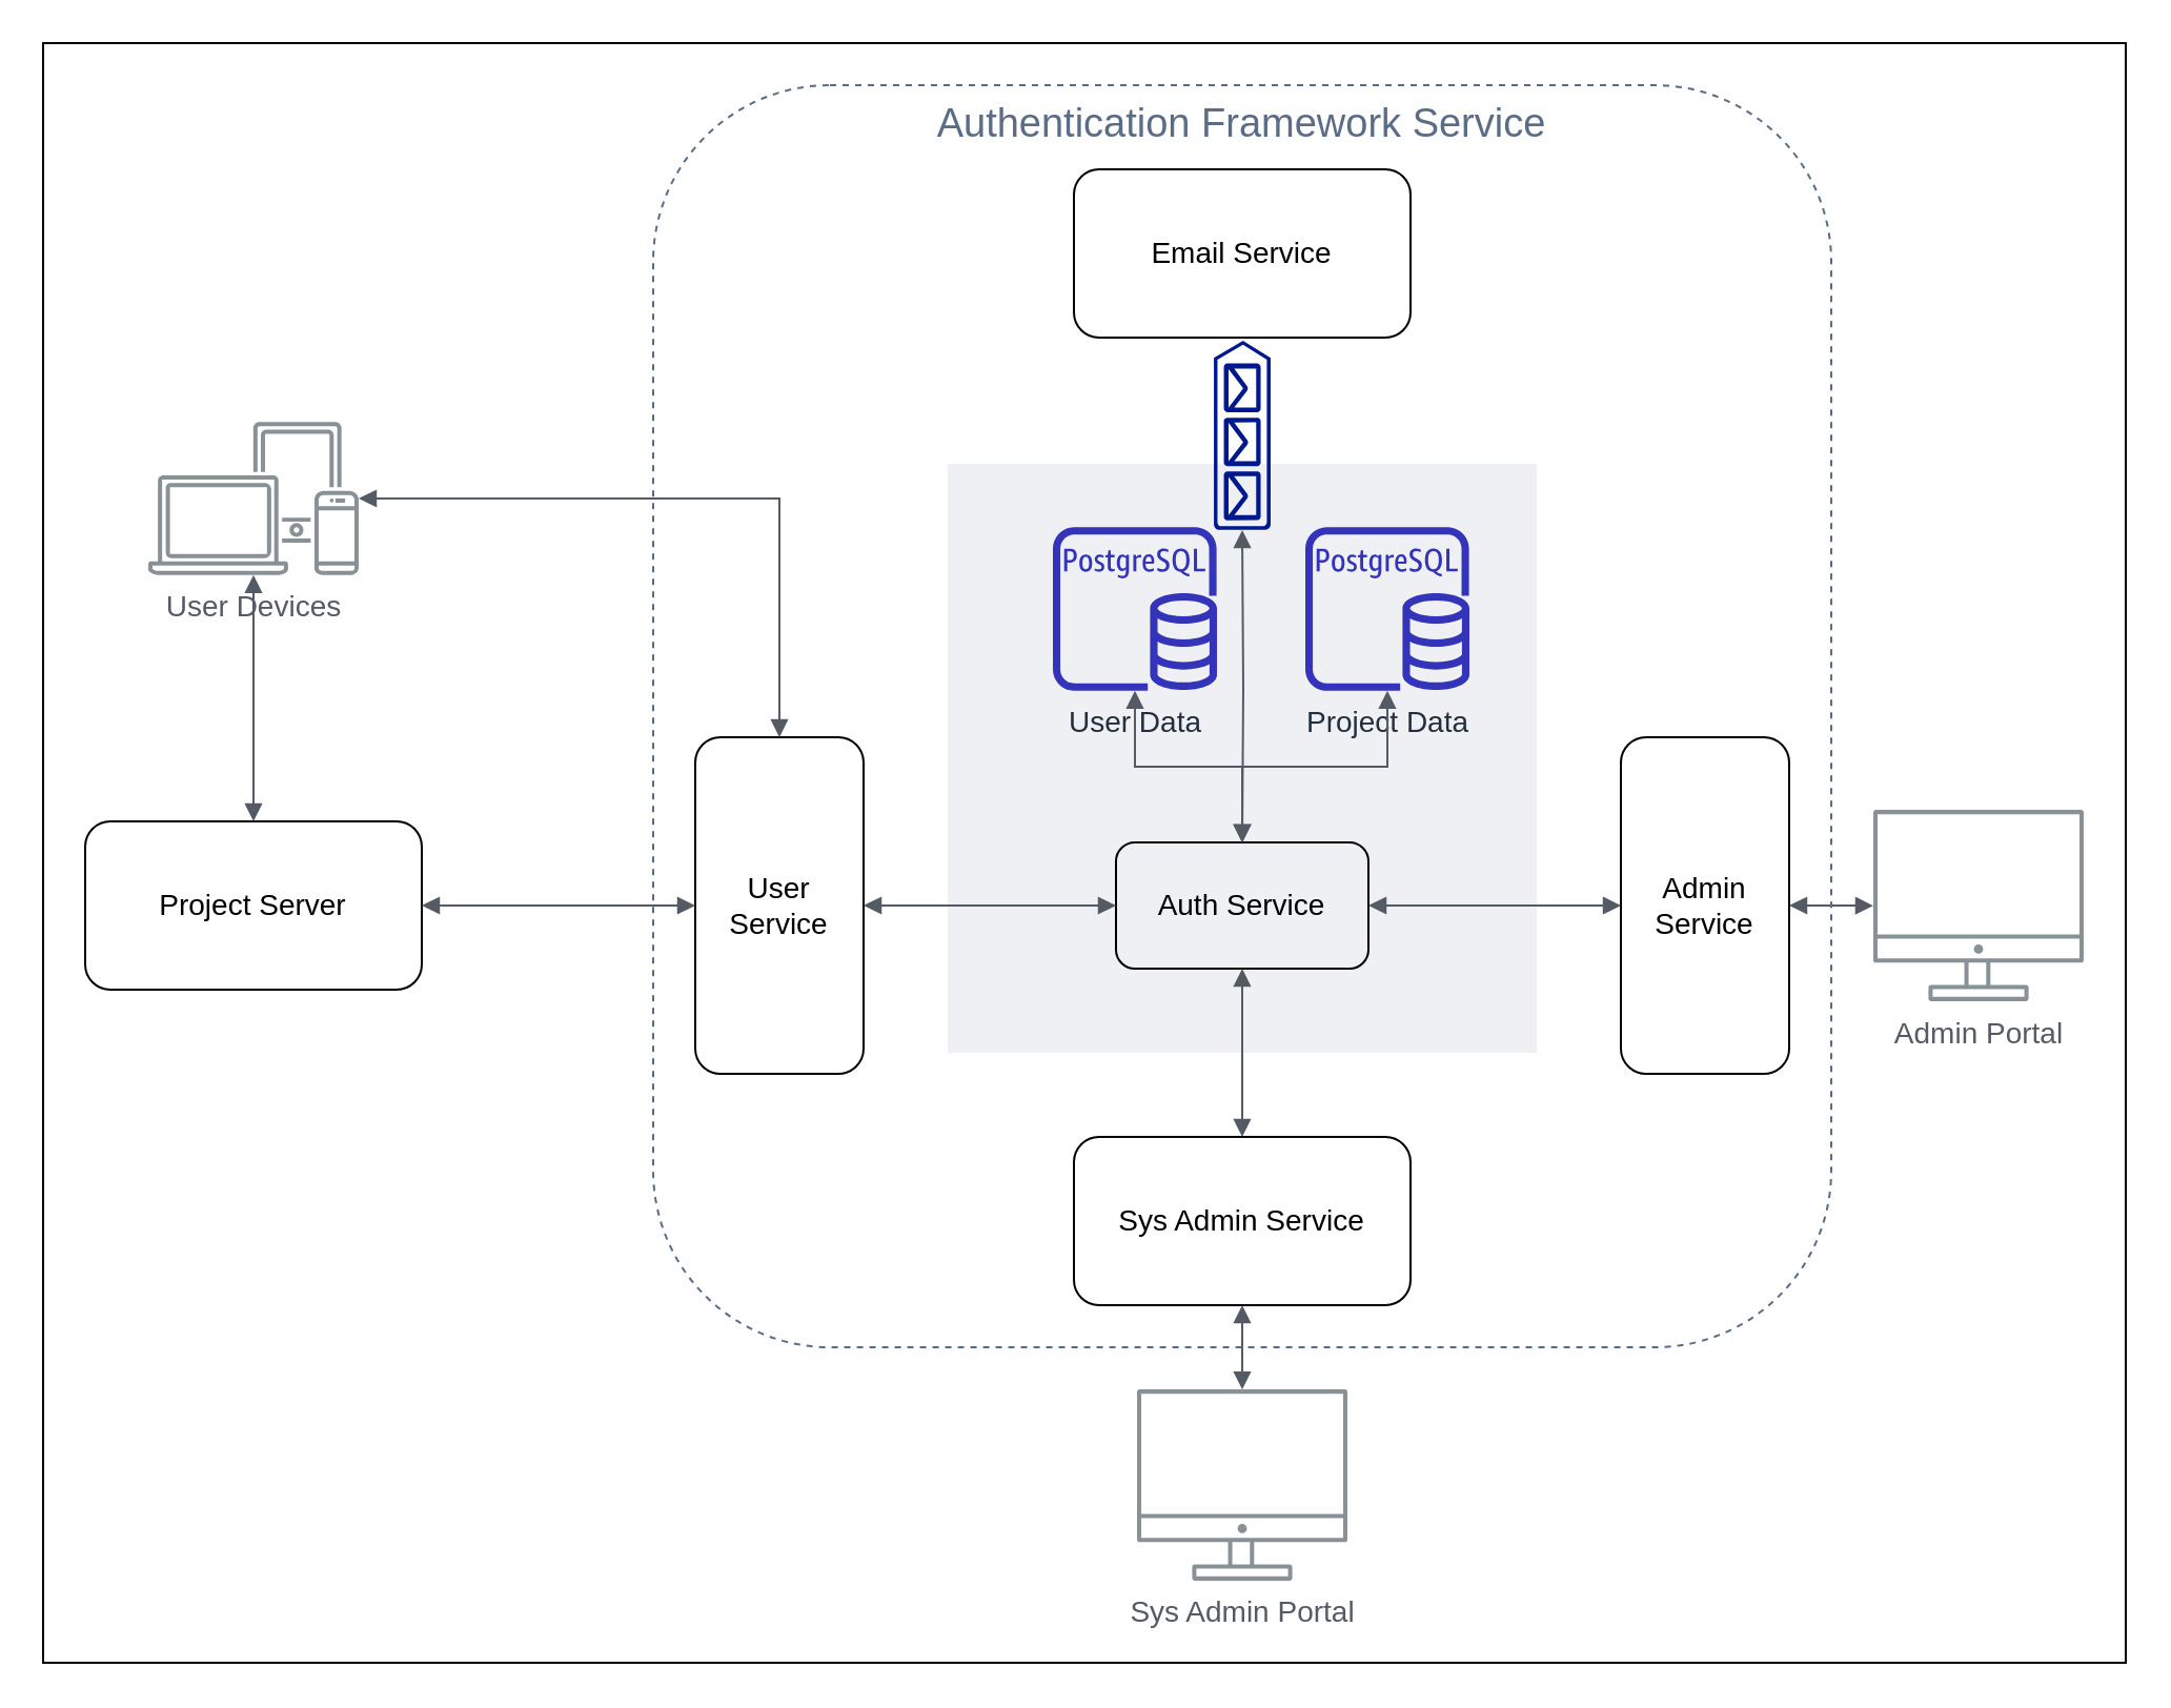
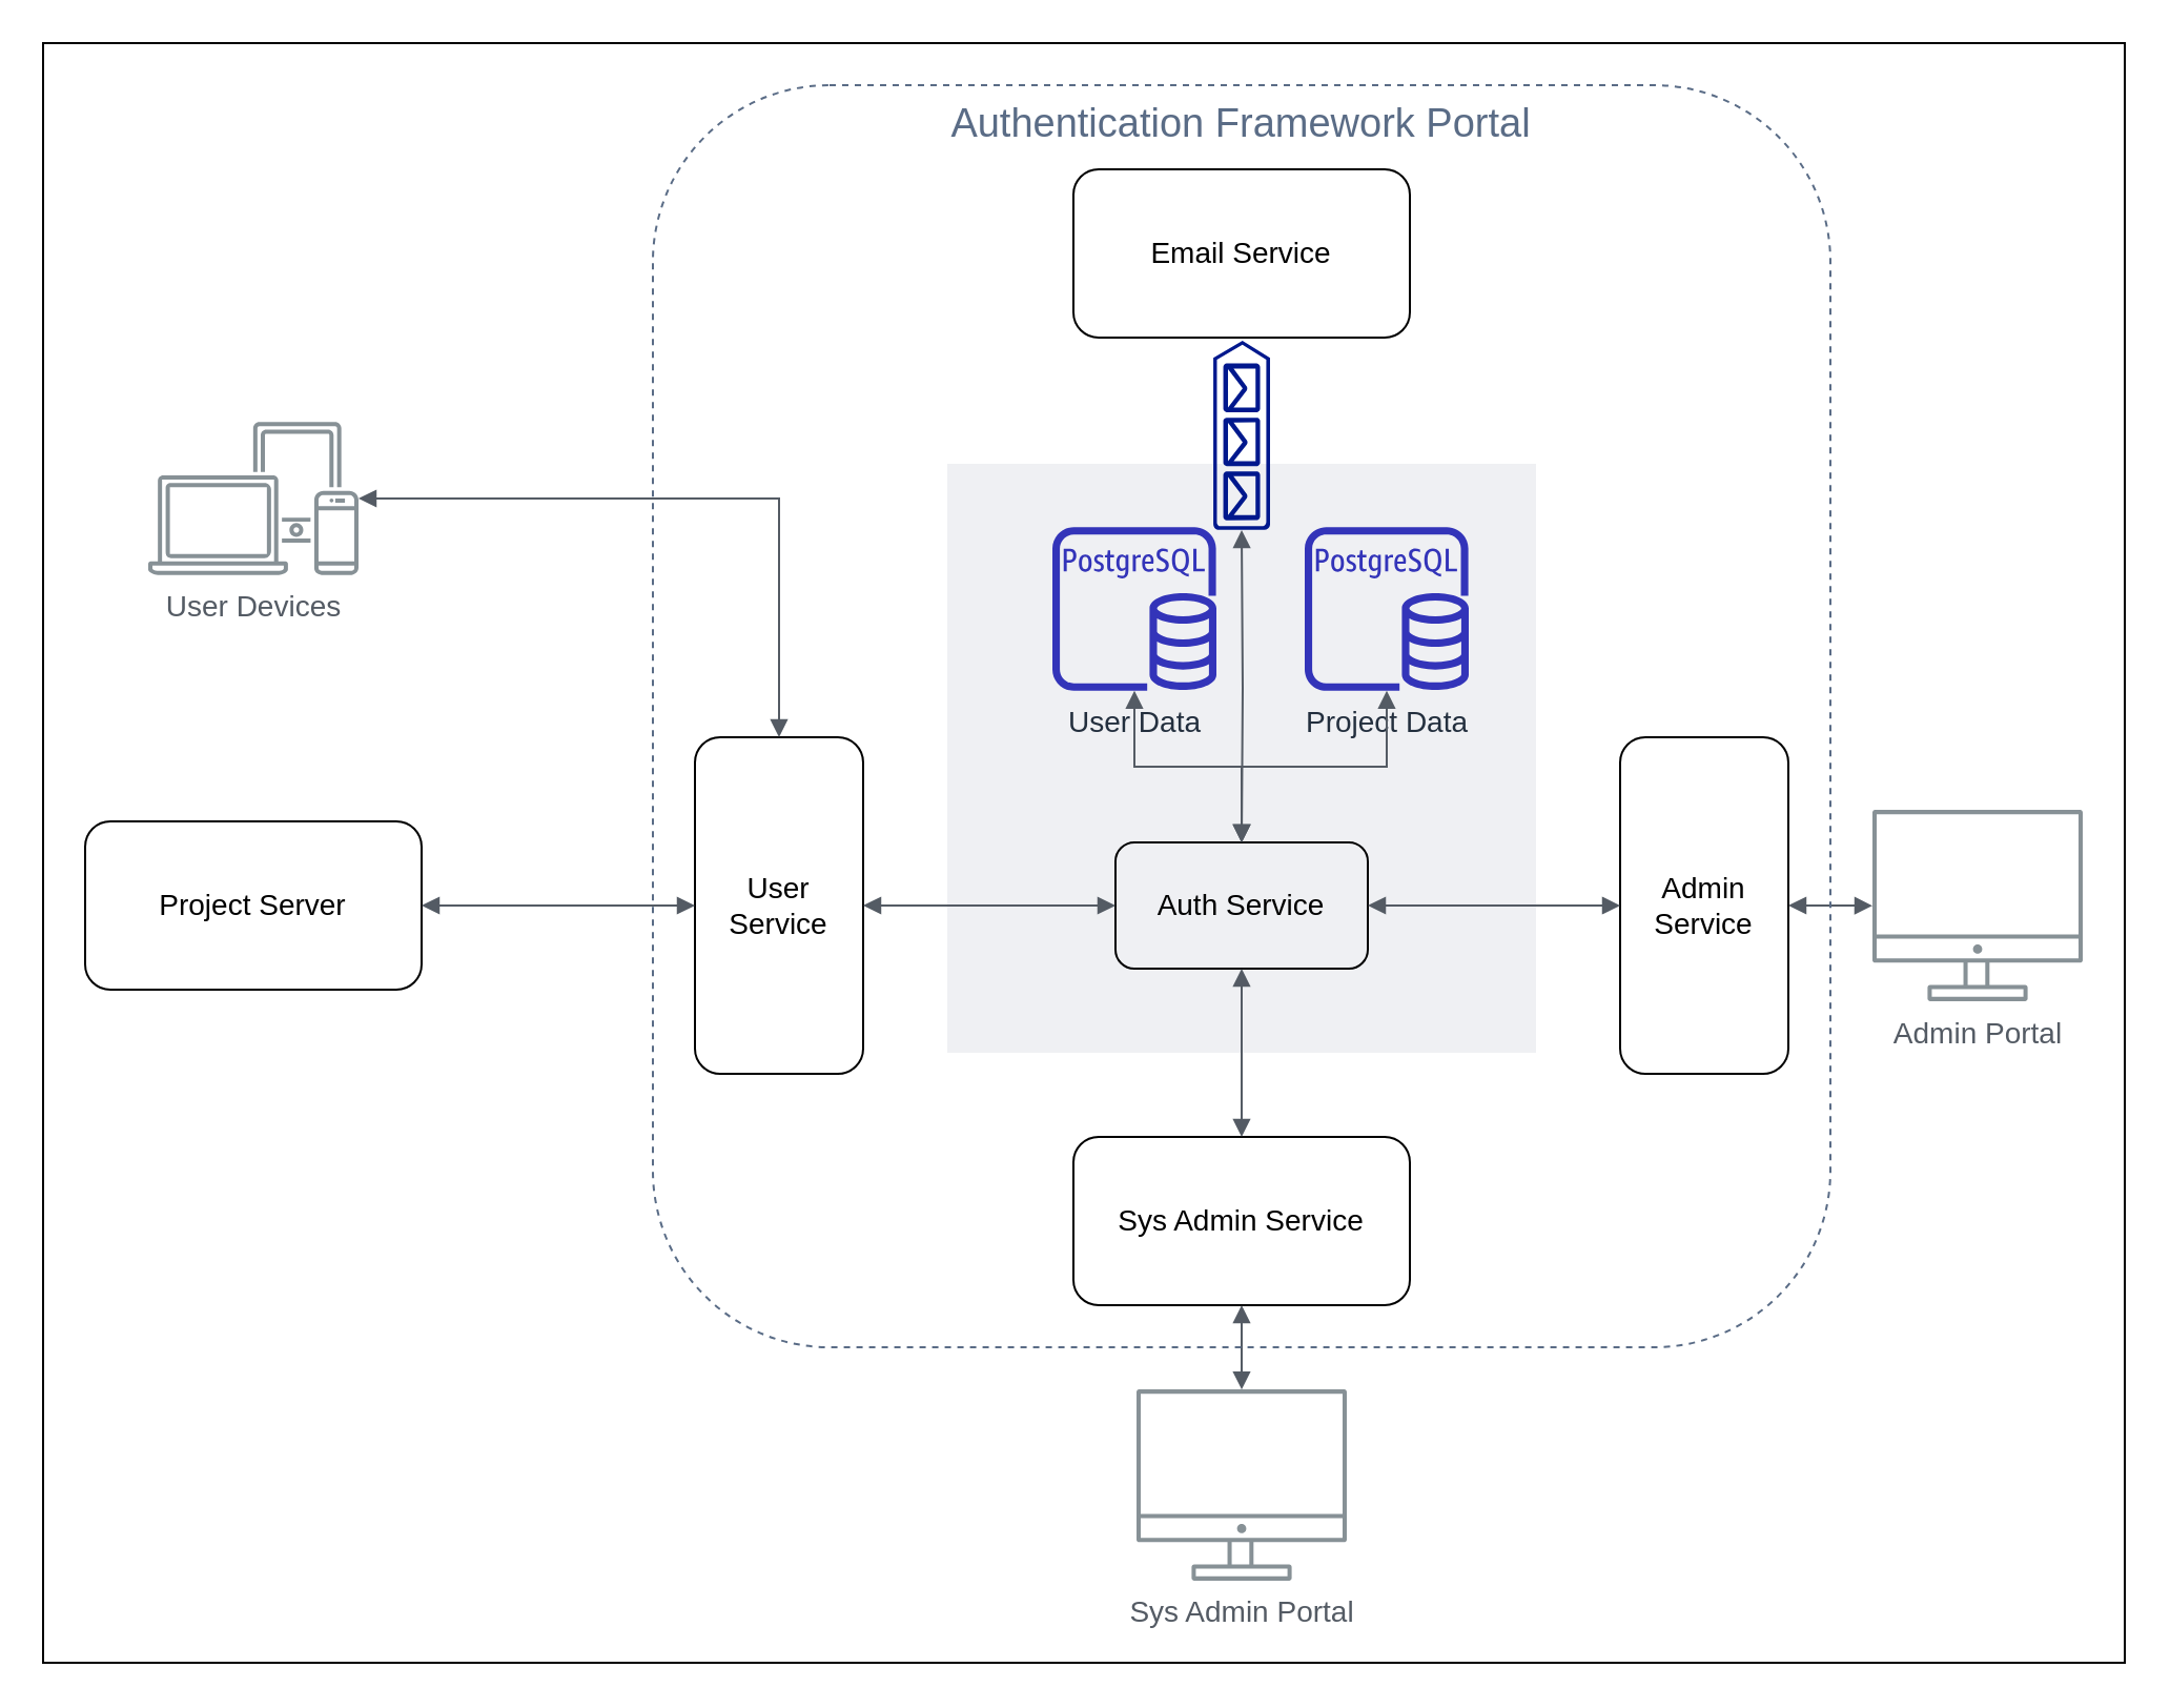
  <mxCell id="0" />
  <mxCell id="1" parent="0" />
  <mxCell id="2" value="" style="fillColor=#EFF0F3;strokeColor=none;dashed=0;verticalAlign=top;fontStyle=0;fontColor=#232F3D;" vertex="1" parent="1"><mxGeometry x="450" y="220" width="280" height="280" as="geometry" /></mxCell>
  <mxCell id="3" value="&lt;font style=&quot;font-size: 14px&quot;&gt;User Data&lt;/font&gt;" style="outlineConnect=0;fontColor=#232F3E;gradientColor=none;fillColor=#3334B9;strokeColor=none;dashed=0;verticalLabelPosition=bottom;verticalAlign=top;align=center;html=1;fontSize=12;fontStyle=0;aspect=fixed;pointerEvents=1;shape=mxgraph.aws4.rds_postgresql_instance;" vertex="1" parent="1"><mxGeometry x="500" y="250" width="78" height="78" as="geometry" /></mxCell>
  <mxCell id="4" value="&lt;span style=&quot;font-size: 14px&quot;&gt;Project Data&lt;/span&gt;" style="outlineConnect=0;fontColor=#232F3E;gradientColor=none;fillColor=#3334B9;strokeColor=none;dashed=0;verticalLabelPosition=bottom;verticalAlign=top;align=center;html=1;fontSize=12;fontStyle=0;aspect=fixed;pointerEvents=1;shape=mxgraph.aws4.rds_postgresql_instance;" vertex="1" parent="1"><mxGeometry x="620" y="250" width="78" height="78" as="geometry" /></mxCell>
  <mxCell id="5" value="Auth Service" style="rounded=1;whiteSpace=wrap;html=1;glass=0;comic=0;shadow=0;fillColor=none;fontSize=14;" vertex="1" parent="1"><mxGeometry x="530" y="400" width="120" height="60" as="geometry" /></mxCell>
  <mxCell id="6" value="" style="edgeStyle=orthogonalEdgeStyle;html=1;endArrow=block;elbow=vertical;startArrow=block;startFill=1;endFill=1;strokeColor=#545B64;rounded=0;fontSize=14;exitX=0.5;exitY=0;exitDx=0;exitDy=0;" edge="1" parent="1" source="5" target="4"><mxGeometry width="100" relative="1" as="geometry"><mxPoint x="260" y="390" as="sourcePoint" /><mxPoint x="360" y="390" as="targetPoint" /></mxGeometry></mxCell>
  <mxCell id="7" value="" style="edgeStyle=orthogonalEdgeStyle;html=1;endArrow=block;elbow=vertical;startArrow=block;startFill=1;endFill=1;strokeColor=#545B64;rounded=0;fontSize=14;exitX=0.5;exitY=0;exitDx=0;exitDy=0;" edge="1" parent="1" source="5" target="3"><mxGeometry width="100" relative="1" as="geometry"><mxPoint x="230" y="452" as="sourcePoint" /><mxPoint x="299" y="360" as="targetPoint" /></mxGeometry></mxCell>
  <mxCell id="8" value="Admin&lt;br&gt;Service" style="rounded=1;whiteSpace=wrap;html=1;glass=0;comic=0;shadow=0;fillColor=none;fontSize=14;" vertex="1" parent="1"><mxGeometry x="770" y="350" width="80" height="160" as="geometry" /></mxCell>
  <mxCell id="9" value="User&lt;br&gt;Service" style="rounded=1;whiteSpace=wrap;html=1;glass=0;comic=0;shadow=0;fillColor=none;fontSize=14;" vertex="1" parent="1"><mxGeometry x="330" y="350" width="80" height="160" as="geometry" /></mxCell>
  <mxCell id="10" value="Sys Admin Service" style="rounded=1;whiteSpace=wrap;html=1;glass=0;comic=0;shadow=0;fillColor=none;fontSize=14;rotation=0;" vertex="1" parent="1"><mxGeometry x="510" y="540" width="160" height="80" as="geometry" /></mxCell>
  <mxCell id="11" value="Admin Portal" style="outlineConnect=0;gradientColor=none;fontColor=#545B64;strokeColor=none;fillColor=#879196;dashed=0;verticalLabelPosition=bottom;verticalAlign=top;align=center;html=1;fontSize=14;fontStyle=0;aspect=fixed;shape=mxgraph.aws4.illustration_desktop;pointerEvents=1;rounded=1;shadow=0;glass=0;comic=0;" vertex="1" parent="1"><mxGeometry x="890" y="384.5" width="100" height="91" as="geometry" /></mxCell>
  <mxCell id="12" value="Sys Admin Portal" style="outlineConnect=0;gradientColor=none;fontColor=#545B64;strokeColor=none;fillColor=#879196;dashed=0;verticalLabelPosition=bottom;verticalAlign=top;align=center;html=1;fontSize=14;fontStyle=0;aspect=fixed;shape=mxgraph.aws4.illustration_desktop;pointerEvents=1;rounded=1;shadow=0;glass=0;comic=0;" vertex="1" parent="1"><mxGeometry x="540" y="660" width="100" height="91" as="geometry" /></mxCell>
  <mxCell id="13" value="User Devices" style="outlineConnect=0;gradientColor=none;fontColor=#545B64;strokeColor=none;fillColor=#879196;dashed=0;verticalLabelPosition=bottom;verticalAlign=top;align=center;html=1;fontSize=14;fontStyle=0;aspect=fixed;shape=mxgraph.aws4.illustration_devices;pointerEvents=1;rounded=1;shadow=0;glass=0;comic=0;" vertex="1" parent="1"><mxGeometry x="70" y="200" width="100" height="73" as="geometry" /></mxCell>
  <mxCell id="14" value="Project Server" style="rounded=1;whiteSpace=wrap;html=1;glass=0;comic=0;shadow=0;fillColor=none;fontSize=14;rotation=0;" vertex="1" parent="1"><mxGeometry x="40" y="390" width="160" height="80" as="geometry" /></mxCell>
  <mxCell id="15" value="Email Service" style="rounded=1;whiteSpace=wrap;html=1;glass=0;comic=0;shadow=0;fillColor=none;fontSize=14;rotation=0;" vertex="1" parent="1"><mxGeometry x="510" y="80" width="160" height="80" as="geometry" /></mxCell>
  <mxCell id="16" value="" style="edgeStyle=orthogonalEdgeStyle;html=1;endArrow=block;elbow=vertical;startArrow=block;startFill=1;endFill=1;strokeColor=#545B64;rounded=0;fontSize=14;entryX=0.5;entryY=0;entryDx=0;entryDy=0;exitX=0;exitY=0.5;exitDx=0;exitDy=0;exitPerimeter=0;" edge="1" parent="1" target="5"><mxGeometry width="100" relative="1" as="geometry"><mxPoint x="590" y="251.5" as="sourcePoint" /><mxPoint x="300" y="590" as="targetPoint" /></mxGeometry></mxCell>
  <mxCell id="17" value="" style="aspect=fixed;pointerEvents=1;shadow=0;dashed=0;html=1;strokeColor=none;labelPosition=center;verticalLabelPosition=bottom;verticalAlign=top;align=center;fillColor=#00188D;shape=mxgraph.azure.queue_generic;rounded=1;glass=0;comic=0;fontSize=14;rotation=-90;" vertex="1" parent="1"><mxGeometry x="545" y="193" width="90" height="27" as="geometry" /></mxCell>
  <mxCell id="18" value="" style="edgeStyle=orthogonalEdgeStyle;html=1;endArrow=block;elbow=vertical;startArrow=block;startFill=1;endFill=1;strokeColor=#545B64;rounded=0;fontSize=14;entryX=0;entryY=0.5;entryDx=0;entryDy=0;exitX=1;exitY=0.5;exitDx=0;exitDy=0;" edge="1" parent="1" source="9" target="5"><mxGeometry width="100" relative="1" as="geometry"><mxPoint x="150" y="690" as="sourcePoint" /><mxPoint x="250" y="690" as="targetPoint" /></mxGeometry></mxCell>
  <mxCell id="19" value="" style="edgeStyle=orthogonalEdgeStyle;html=1;endArrow=block;elbow=vertical;startArrow=block;startFill=1;endFill=1;strokeColor=#545B64;rounded=0;fontSize=14;entryX=0;entryY=0.5;entryDx=0;entryDy=0;exitX=1;exitY=0.5;exitDx=0;exitDy=0;" edge="1" parent="1" source="5" target="8"><mxGeometry width="100" relative="1" as="geometry"><mxPoint x="400" y="440" as="sourcePoint" /><mxPoint x="540" y="440" as="targetPoint" /></mxGeometry></mxCell>
  <mxCell id="20" value="" style="edgeStyle=orthogonalEdgeStyle;html=1;endArrow=block;elbow=vertical;startArrow=block;startFill=1;endFill=1;strokeColor=#545B64;rounded=0;fontSize=14;entryX=0.5;entryY=0;entryDx=0;entryDy=0;exitX=0.5;exitY=1;exitDx=0;exitDy=0;" edge="1" parent="1" source="5" target="10"><mxGeometry width="100" relative="1" as="geometry"><mxPoint x="660" y="440" as="sourcePoint" /><mxPoint x="800" y="440" as="targetPoint" /></mxGeometry></mxCell>
  <mxCell id="21" value="" style="edgeStyle=orthogonalEdgeStyle;html=1;endArrow=block;elbow=vertical;startArrow=block;startFill=1;endFill=1;strokeColor=#545B64;rounded=0;fontSize=14;exitX=0.5;exitY=1;exitDx=0;exitDy=0;" edge="1" parent="1" source="10" target="12"><mxGeometry width="100" relative="1" as="geometry"><mxPoint x="600" y="470" as="sourcePoint" /><mxPoint x="600" y="560" as="targetPoint" /></mxGeometry></mxCell>
  <mxCell id="22" value="" style="edgeStyle=orthogonalEdgeStyle;html=1;endArrow=block;elbow=vertical;startArrow=block;startFill=1;endFill=1;strokeColor=#545B64;rounded=0;fontSize=14;" edge="1" parent="1" source="8" target="11"><mxGeometry width="100" relative="1" as="geometry"><mxPoint x="660" y="440" as="sourcePoint" /><mxPoint x="800" y="440" as="targetPoint" /></mxGeometry></mxCell>
  <mxCell id="23" value="" style="edgeStyle=orthogonalEdgeStyle;html=1;endArrow=block;elbow=vertical;startArrow=block;startFill=1;endFill=1;strokeColor=#545B64;rounded=0;fontSize=14;entryX=0;entryY=0.5;entryDx=0;entryDy=0;exitX=1;exitY=0.5;exitDx=0;exitDy=0;" edge="1" parent="1" source="14" target="9"><mxGeometry width="100" relative="1" as="geometry"><mxPoint x="140" y="520" as="sourcePoint" /><mxPoint x="280" y="520" as="targetPoint" /></mxGeometry></mxCell>
  <mxCell id="24" value="" style="edgeStyle=orthogonalEdgeStyle;html=1;endArrow=block;elbow=vertical;startArrow=block;startFill=1;endFill=1;strokeColor=#545B64;rounded=0;fontSize=14;entryX=0.5;entryY=0;entryDx=0;entryDy=0;" edge="1" parent="1" source="13" target="9"><mxGeometry width="100" relative="1" as="geometry"><mxPoint x="130" y="590" as="sourcePoint" /><mxPoint x="230" y="590" as="targetPoint" /></mxGeometry></mxCell>
- <mxCell id="25" value="" style="edgeStyle=orthogonalEdgeStyle;html=1;endArrow=block;elbow=vertical;startArrow=block;startFill=1;endFill=1;strokeColor=#545B64;rounded=0;fontSize=14;entryX=0.5;entryY=0;entryDx=0;entryDy=0;" edge="1" parent="1" source="13" target="14"><mxGeometry width="100" relative="1" as="geometry"><mxPoint x="-20" y="570" as="sourcePoint" /><mxPoint x="130" y="570" as="targetPoint" /></mxGeometry></mxCell>
- <mxCell id="26" value="Authentication Framework Service" style="fillColor=none;strokeColor=#5A6C86;dashed=1;verticalAlign=top;fontStyle=0;fontColor=#5A6C86;rounded=1;shadow=0;glass=0;comic=0;fontSize=19;" vertex="1" parent="1"><mxGeometry x="310" y="40" width="560" height="600" as="geometry" /></mxCell>
+ <mxCell id="26" value="Authentication Framework Portal" style="fillColor=none;strokeColor=#5A6C86;dashed=1;verticalAlign=top;fontStyle=0;fontColor=#5A6C86;rounded=1;shadow=0;glass=0;comic=0;fontSize=19;" vertex="1" parent="1"><mxGeometry x="310" y="40" width="560" height="600" as="geometry" /></mxCell>
  <mxCell id="27" value="" style="rounded=0;whiteSpace=wrap;html=1;glass=0;comic=0;shadow=0;fillColor=none;fontSize=14;rotation=0;" vertex="1" parent="1"><mxGeometry x="20" y="20" width="990" height="770" as="geometry" /></mxCell>
